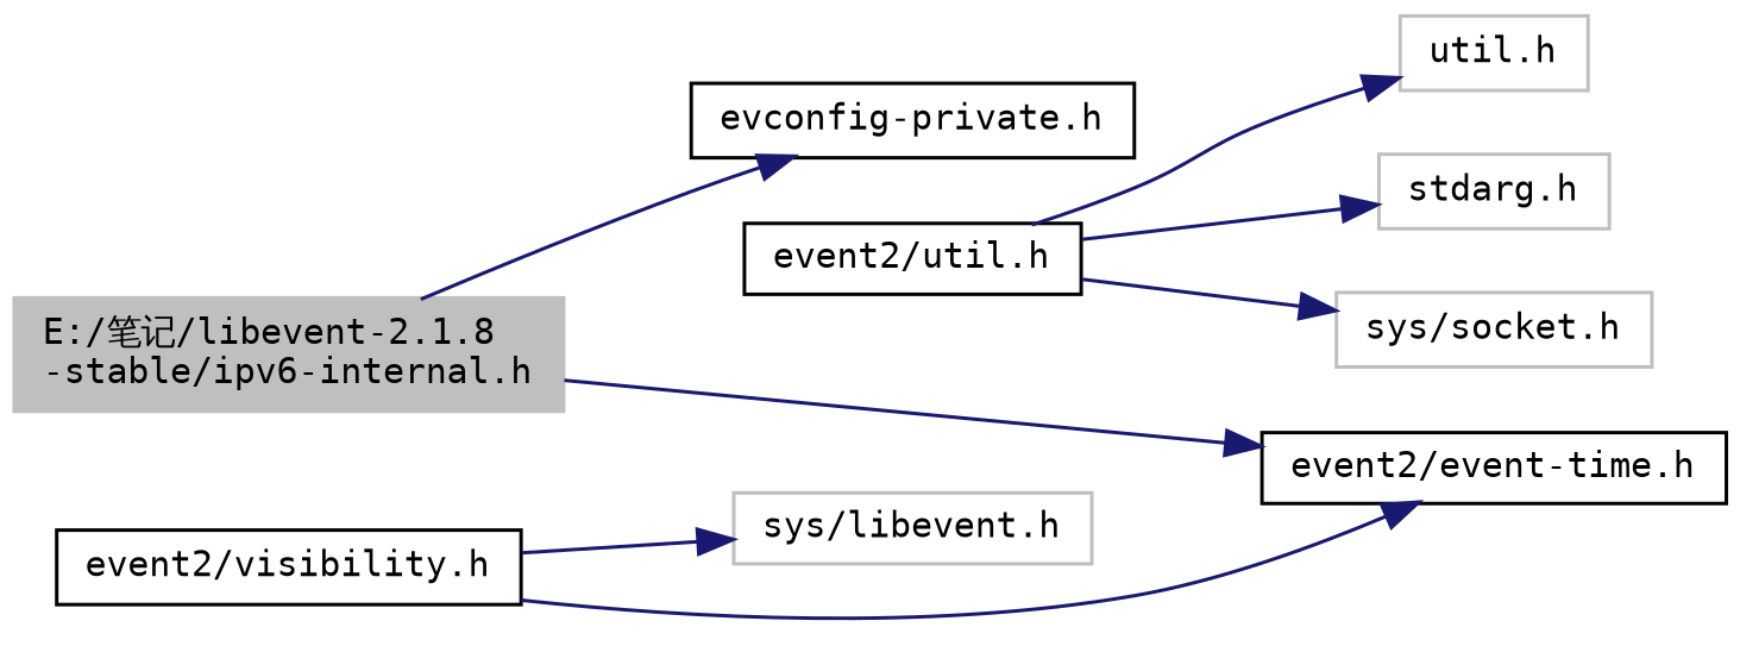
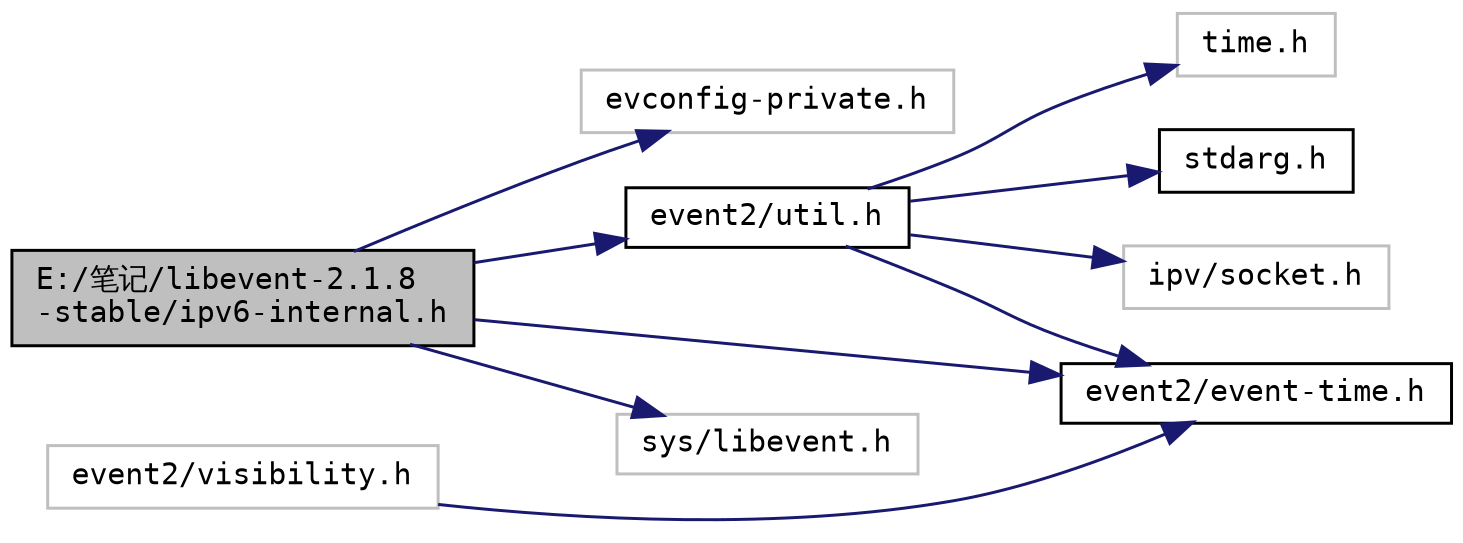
  digraph {
    fontname="DejaVu Sans Mono"
    rankdir=LR
    node [color=black fillcolor=white fontname="DejaVu Sans Mono" fontsize=10 shape=record style=filled]
    edge [color=midnightblue fontname="DejaVu Sans Mono" fontsize=10 labelfontname=Helvetica labelfontsize=10 style=solid]
-   n1 [color=grey75 fillcolor=grey75 fontcolor=black height=0.2 label="E:/笔记/libevent-2.1.8\l-stable/ipv6-internal.h" width=0.4]
+   n1 [fillcolor=grey75 fontcolor=black height=0.2 label="E:/笔记/libevent-2.1.8\l-stable/ipv6-internal.h" width=0.4]
    n2 [height=0.2 label="event2/event-time.h" width=0.4]
-   n3 [height=0.2 label="evconfig-private.h" width=0.4]
+   n3 [color=grey75 height=0.2 label="evconfig-private.h" width=0.4]
    n4 [color=grey75 height=0.2 label="sys/libevent.h" width=0.4]
    n5 [height=0.2 label="event2/util.h" width=0.4]
-   n6 [color=grey75 height=0.2 label="stdarg.h" width=0.4]
-   n7 [color=grey75 height=0.2 label="sys/socket.h" width=0.4]
-   n8 [color=grey75 height=0.2 label="util.h" width=0.4]
-   n9 [height=0.2 label="event2/visibility.h" width=0.4]
+   n6 [height=0.2 label="stdarg.h" width=0.4]
+   n7 [color=grey75 height=0.2 label="ipv/socket.h" width=0.4]
+   n8 [color=grey75 height=0.2 label="time.h" width=0.4]
+   n9 [color=grey75 height=0.2 label="event2/visibility.h" width=0.4]
    n1 -> n2
    n1 -> n3
-   n9 -> n4
+   n1 -> n4
+   n1 -> n5
+   n5 -> n2
    n5 -> n6
    n5 -> n7
    n5 -> n8
    n9 -> n2
  }
